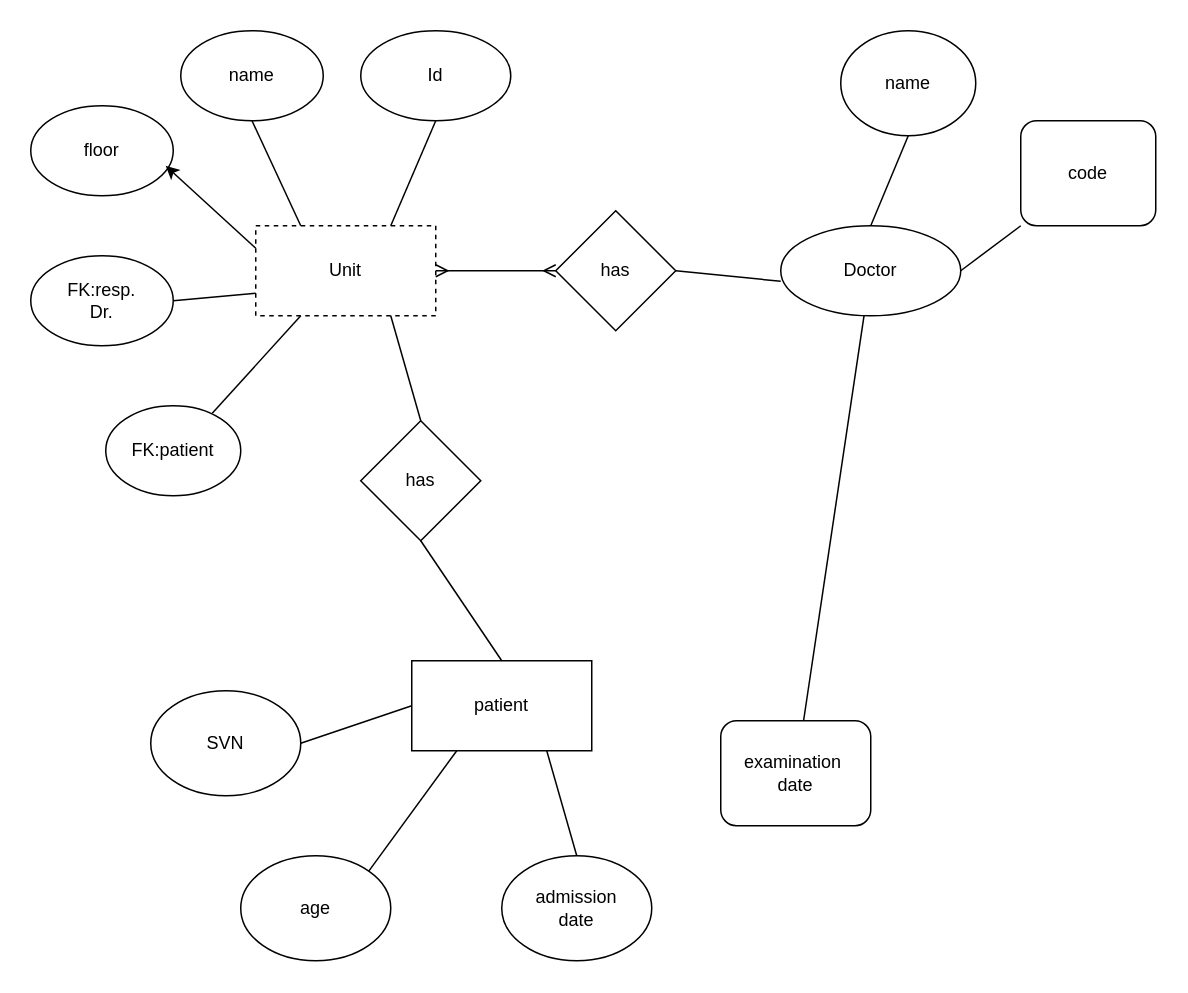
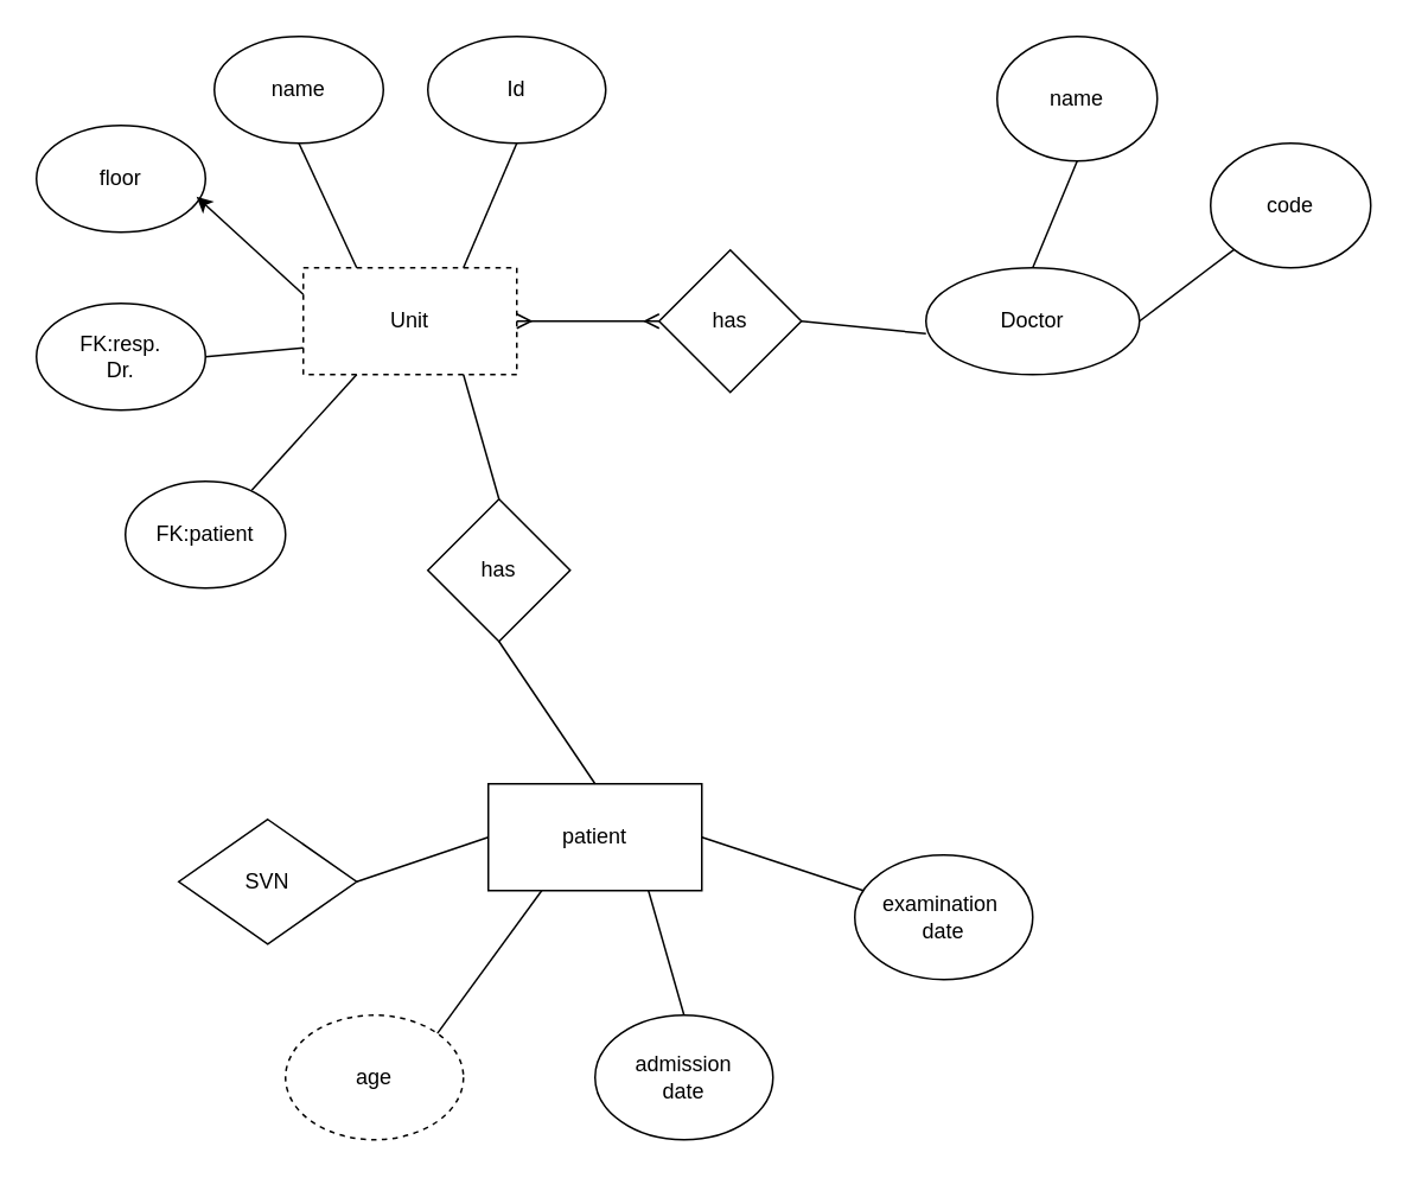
  <mxCell id="0" />
  <mxCell id="1" parent="0" />
  <mxCell id="2" value="Unit" style="rounded=0;whiteSpace=wrap;html=1;dashed=1;" vertex="1" parent="1"><mxGeometry x="170" y="150" width="120" height="60" as="geometry" /></mxCell>
  <mxCell id="3" value="FK:patient" style="ellipse;whiteSpace=wrap;html=1;" vertex="1" parent="1"><mxGeometry x="70" y="270" width="90" height="60" as="geometry" /></mxCell>
  <mxCell id="4" value="FK:resp.&lt;br&gt;Dr." style="ellipse;whiteSpace=wrap;html=1;" vertex="1" parent="1"><mxGeometry x="20" y="170" width="95" height="60" as="geometry" /></mxCell>
  <mxCell id="5" value="floor" style="ellipse;whiteSpace=wrap;html=1;" vertex="1" parent="1"><mxGeometry x="20" y="70" width="95" height="60" as="geometry" /></mxCell>
  <mxCell id="6" value="name" style="ellipse;whiteSpace=wrap;html=1;" vertex="1" parent="1"><mxGeometry x="120" y="20" width="95" height="60" as="geometry" /></mxCell>
  <mxCell id="7" value="Id" style="ellipse;whiteSpace=wrap;html=1;" vertex="1" parent="1"><mxGeometry x="240" y="20" width="100" height="60" as="geometry" /></mxCell>
  <mxCell id="8" value="" style="endArrow=none;html=1;exitX=0.75;exitY=0;exitDx=0;exitDy=0;entryX=0.5;entryY=1;entryDx=0;entryDy=0;" edge="1" parent="1" source="2" target="7"><mxGeometry width="50" height="50" relative="1" as="geometry"><mxPoint x="400" y="410" as="sourcePoint" /><mxPoint x="450" y="360" as="targetPoint" /></mxGeometry></mxCell>
  <mxCell id="9" value="" style="endArrow=none;html=1;exitX=0.25;exitY=0;exitDx=0;exitDy=0;entryX=0.5;entryY=1;entryDx=0;entryDy=0;" edge="1" parent="1" source="2" target="6"><mxGeometry width="50" height="50" relative="1" as="geometry"><mxPoint x="410" y="420" as="sourcePoint" /><mxPoint x="460" y="370" as="targetPoint" /></mxGeometry></mxCell>
  <mxCell id="10" value="" style="endArrow=classic;html=1;exitX=0;exitY=0.25;exitDx=0;exitDy=0;entryX=0.947;entryY=0.667;entryDx=0;entryDy=0;entryPerimeter=0;" edge="1" parent="1" source="2" target="5"><mxGeometry width="50" height="50" relative="1" as="geometry"><mxPoint x="420" y="430" as="sourcePoint" /><mxPoint x="470" y="380" as="targetPoint" /></mxGeometry></mxCell>
  <mxCell id="11" value="" style="endArrow=none;html=1;exitX=0;exitY=0.75;exitDx=0;exitDy=0;entryX=1;entryY=0.5;entryDx=0;entryDy=0;" edge="1" parent="1" source="2" target="4"><mxGeometry width="50" height="50" relative="1" as="geometry"><mxPoint x="430" y="440" as="sourcePoint" /><mxPoint x="480" y="390" as="targetPoint" /></mxGeometry></mxCell>
  <mxCell id="12" value="" style="endArrow=none;html=1;exitX=0.789;exitY=0.083;exitDx=0;exitDy=0;exitPerimeter=0;entryX=0.25;entryY=1;entryDx=0;entryDy=0;" edge="1" parent="1" source="3" target="2"><mxGeometry width="50" height="50" relative="1" as="geometry"><mxPoint x="450" y="460" as="sourcePoint" /><mxPoint x="500" y="410" as="targetPoint" /></mxGeometry></mxCell>
  <mxCell id="13" value="Doctor" style="ellipse;whiteSpace=wrap;html=1;" vertex="1" parent="1"><mxGeometry x="520" y="150" width="120" height="60" as="geometry" /></mxCell>
- <mxCell id="14" value="code" style="whiteSpace=wrap;html=1;rounded=1;" vertex="1" parent="1"><mxGeometry x="680" y="80" width="90" height="70" as="geometry" /></mxCell>
+ <mxCell id="14" value="code" style="ellipse;whiteSpace=wrap;html=1;" vertex="1" parent="1"><mxGeometry x="680" y="80" width="90" height="70" as="geometry" /></mxCell>
  <mxCell id="15" value="name" style="ellipse;whiteSpace=wrap;html=1;" vertex="1" parent="1"><mxGeometry x="560" y="20" width="90" height="70" as="geometry" /></mxCell>
  <mxCell id="16" value="" style="endArrow=none;html=1;entryX=0;entryY=1;entryDx=0;entryDy=0;exitX=1;exitY=0.5;exitDx=0;exitDy=0;" edge="1" parent="1" source="13" target="14"><mxGeometry width="50" height="50" relative="1" as="geometry"><mxPoint x="410" y="420" as="sourcePoint" /><mxPoint x="460" y="370" as="targetPoint" /></mxGeometry></mxCell>
  <mxCell id="17" value="" style="endArrow=none;html=1;entryX=0.5;entryY=1;entryDx=0;entryDy=0;exitX=0.5;exitY=0;exitDx=0;exitDy=0;" edge="1" parent="1" source="13" target="15"><mxGeometry width="50" height="50" relative="1" as="geometry"><mxPoint x="420" y="430" as="sourcePoint" /><mxPoint x="470" y="380" as="targetPoint" /></mxGeometry></mxCell>
  <mxCell id="18" value="patient" style="rounded=0;whiteSpace=wrap;html=1;" vertex="1" parent="1"><mxGeometry x="274" y="440" width="120" height="60" as="geometry" /></mxCell>
- <mxCell id="19" value="examination&amp;nbsp;&lt;br&gt;date" style="whiteSpace=wrap;html=1;rounded=1;" vertex="1" parent="1"><mxGeometry x="480" y="480" width="100" height="70" as="geometry" /></mxCell>
+ <mxCell id="19" value="examination&amp;nbsp;&lt;br&gt;date" style="ellipse;whiteSpace=wrap;html=1;" vertex="1" parent="1"><mxGeometry x="480" y="480" width="100" height="70" as="geometry" /></mxCell>
  <mxCell id="20" value="admission&lt;br&gt;date" style="ellipse;whiteSpace=wrap;html=1;" vertex="1" parent="1"><mxGeometry x="334" y="570" width="100" height="70" as="geometry" /></mxCell>
- <mxCell id="21" value="age" style="ellipse;whiteSpace=wrap;html=1;" vertex="1" parent="1"><mxGeometry x="160" y="570" width="100" height="70" as="geometry" /></mxCell>
- <mxCell id="22" value="SVN" style="ellipse;whiteSpace=wrap;html=1;" vertex="1" parent="1"><mxGeometry x="100" y="460" width="100" height="70" as="geometry" /></mxCell>
+ <mxCell id="21" value="age" style="ellipse;whiteSpace=wrap;html=1;dashed=1;" vertex="1" parent="1"><mxGeometry x="160" y="570" width="100" height="70" as="geometry" /></mxCell>
+ <mxCell id="22" value="SVN" style="rhombus;whiteSpace=wrap;html=1;" vertex="1" parent="1"><mxGeometry x="100" y="460" width="100" height="70" as="geometry" /></mxCell>
  <mxCell id="23" value="has" style="rhombus;whiteSpace=wrap;html=1;" vertex="1" parent="1"><mxGeometry x="370" y="140" width="80" height="80" as="geometry" /></mxCell>
  <mxCell id="24" value="" style="endArrow=none;html=1;exitX=1;exitY=0.5;exitDx=0;exitDy=0;entryX=0;entryY=0.5;entryDx=0;entryDy=0;" edge="1" parent="1" source="22" target="18"><mxGeometry width="50" height="50" relative="1" as="geometry"><mxPoint x="330" y="400" as="sourcePoint" /><mxPoint x="380" y="350" as="targetPoint" /></mxGeometry></mxCell>
  <mxCell id="25" value="" style="endArrow=none;html=1;exitX=1;exitY=0;exitDx=0;exitDy=0;entryX=0.25;entryY=1;entryDx=0;entryDy=0;" edge="1" parent="1" source="21" target="18"><mxGeometry width="50" height="50" relative="1" as="geometry"><mxPoint x="340" y="410" as="sourcePoint" /><mxPoint x="390" y="360" as="targetPoint" /></mxGeometry></mxCell>
- <mxCell id="26" value="" style="endArrow=none;html=1;" edge="1" parent="1" source="19" target="13"><mxGeometry width="50" height="50" relative="1" as="geometry"><mxPoint x="350" y="420" as="sourcePoint" /><mxPoint x="400" y="370" as="targetPoint" /></mxGeometry></mxCell>
+ <mxCell id="26" value="" style="endArrow=none;html=1;entryX=1;entryY=0.5;entryDx=0;entryDy=0;" edge="1" parent="1" source="19" target="18"><mxGeometry width="50" height="50" relative="1" as="geometry"><mxPoint x="350" y="420" as="sourcePoint" /><mxPoint x="400" y="370" as="targetPoint" /></mxGeometry></mxCell>
  <mxCell id="27" value="" style="endArrow=none;html=1;exitX=0.75;exitY=1;exitDx=0;exitDy=0;entryX=0.5;entryY=0;entryDx=0;entryDy=0;" edge="1" parent="1" source="18" target="20"><mxGeometry width="50" height="50" relative="1" as="geometry"><mxPoint x="360" y="430" as="sourcePoint" /><mxPoint x="410" y="380" as="targetPoint" /></mxGeometry></mxCell>
  <mxCell id="28" value="" style="endArrow=ERmany;startArrow=ERmany;html=1;exitX=1;exitY=0.5;exitDx=0;exitDy=0;entryX=0;entryY=0.5;entryDx=0;entryDy=0;startFill=0;endFill=0;" edge="1" parent="1" source="2" target="23"><mxGeometry width="50" height="50" relative="1" as="geometry"><mxPoint x="420" y="410" as="sourcePoint" /><mxPoint x="470" y="360" as="targetPoint" /></mxGeometry></mxCell>
  <mxCell id="29" value="" style="endArrow=none;html=1;entryX=0;entryY=0.617;entryDx=0;entryDy=0;entryPerimeter=0;exitX=1;exitY=0.5;exitDx=0;exitDy=0;" edge="1" parent="1" source="23" target="13"><mxGeometry width="50" height="50" relative="1" as="geometry"><mxPoint x="420" y="310" as="sourcePoint" /><mxPoint x="470" y="260" as="targetPoint" /></mxGeometry></mxCell>
  <mxCell id="30" value="has" style="rhombus;whiteSpace=wrap;html=1;" vertex="1" parent="1"><mxGeometry x="240" y="280" width="80" height="80" as="geometry" /></mxCell>
  <mxCell id="31" value="" style="endArrow=none;html=1;exitX=0.5;exitY=0;exitDx=0;exitDy=0;entryX=0.75;entryY=1;entryDx=0;entryDy=0;" edge="1" parent="1" source="30" target="2"><mxGeometry width="50" height="50" relative="1" as="geometry"><mxPoint x="420" y="310" as="sourcePoint" /><mxPoint x="470" y="260" as="targetPoint" /></mxGeometry></mxCell>
  <mxCell id="32" value="" style="endArrow=none;html=1;exitX=0.5;exitY=1;exitDx=0;exitDy=0;entryX=0.5;entryY=0;entryDx=0;entryDy=0;" edge="1" parent="1" source="30" target="18"><mxGeometry width="50" height="50" relative="1" as="geometry"><mxPoint x="430" y="320" as="sourcePoint" /><mxPoint x="480" y="270" as="targetPoint" /></mxGeometry></mxCell>
